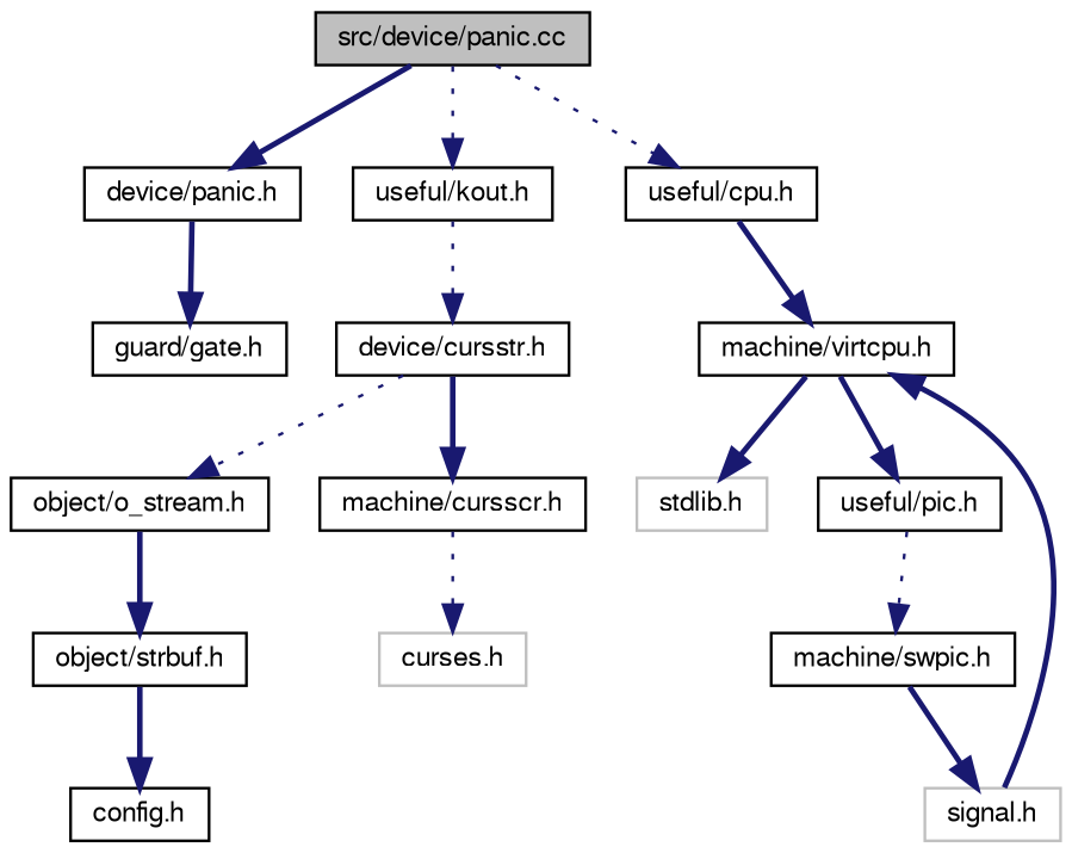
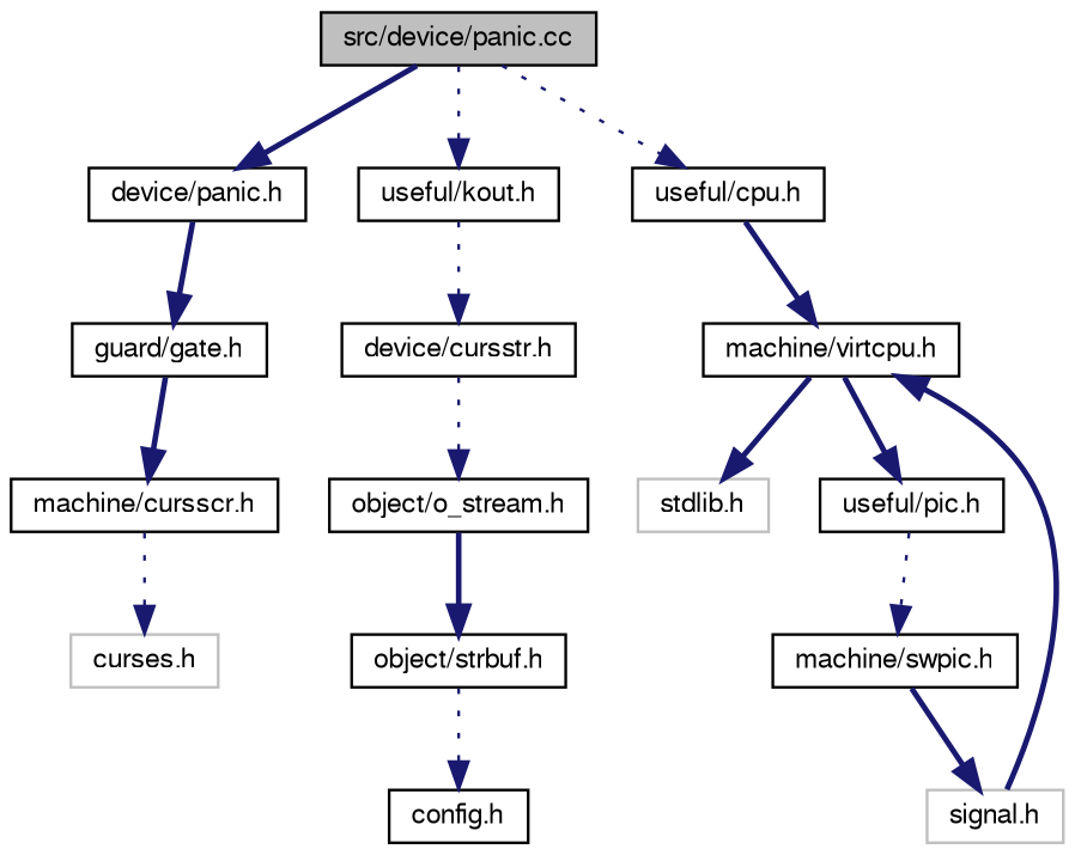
  digraph {
    node [color=black fontname=FreeSans fontsize=10 shape=record]
    edge [color=midnightblue fontname=FreeSans fontsize=10 labelfontname=FreeSans labelfontsize=10 style=bold]
    n1 [fillcolor=grey75 fontcolor=black height=0.2 label="src/device/panic.cc" style=filled width=0.4]
    n2 [height=0.2 label="device/panic.h" width=0.4]
    n3 [height=0.2 label="useful/kout.h" width=0.4]
    n4 [height=0.2 label="useful/cpu.h" width=0.4]
    n5 [height=0.2 label="guard/gate.h" width=0.4]
    n6 [height=0.2 label="device/cursstr.h" width=0.4]
    n7 [height=0.2 label="machine/virtcpu.h" width=0.4]
    n8 [height=0.2 label="object/o_stream.h" width=0.4]
    n9 [height=0.2 label="machine/cursscr.h" width=0.4]
    n10 [height=0.2 label="object/strbuf.h" width=0.4]
    n11 [color=grey75 height=0.2 label="curses.h" width=0.4]
    n12 [height=0.2 label="config.h" width=0.4]
    n13 [color=grey75 height=0.2 label="stdlib.h" width=0.4]
    n14 [height=0.2 label="useful/pic.h" width=0.4]
    n15 [color=grey75 height=0.2 label="signal.h" width=0.4]
    n16 [height=0.2 label="machine/swpic.h" width=0.4]
    n1 -> n2
    n1 -> n3 [style=dotted]
    n1 -> n4 [style=dotted]
    n2 -> n5
    n3 -> n6 [style=dotted]
    n4 -> n7
    n6 -> n8 [style=dotted]
-   n6 -> n9
+   n5 -> n9
    n7 -> n13
    n7 -> n14
    n8 -> n10
    n9 -> n11 [style=dotted]
-   n10 -> n12
+   n10 -> n12 [style=dotted]
    n14 -> n16 [style=dotted]
    n15 -> n7
    n16 -> n15
  }
